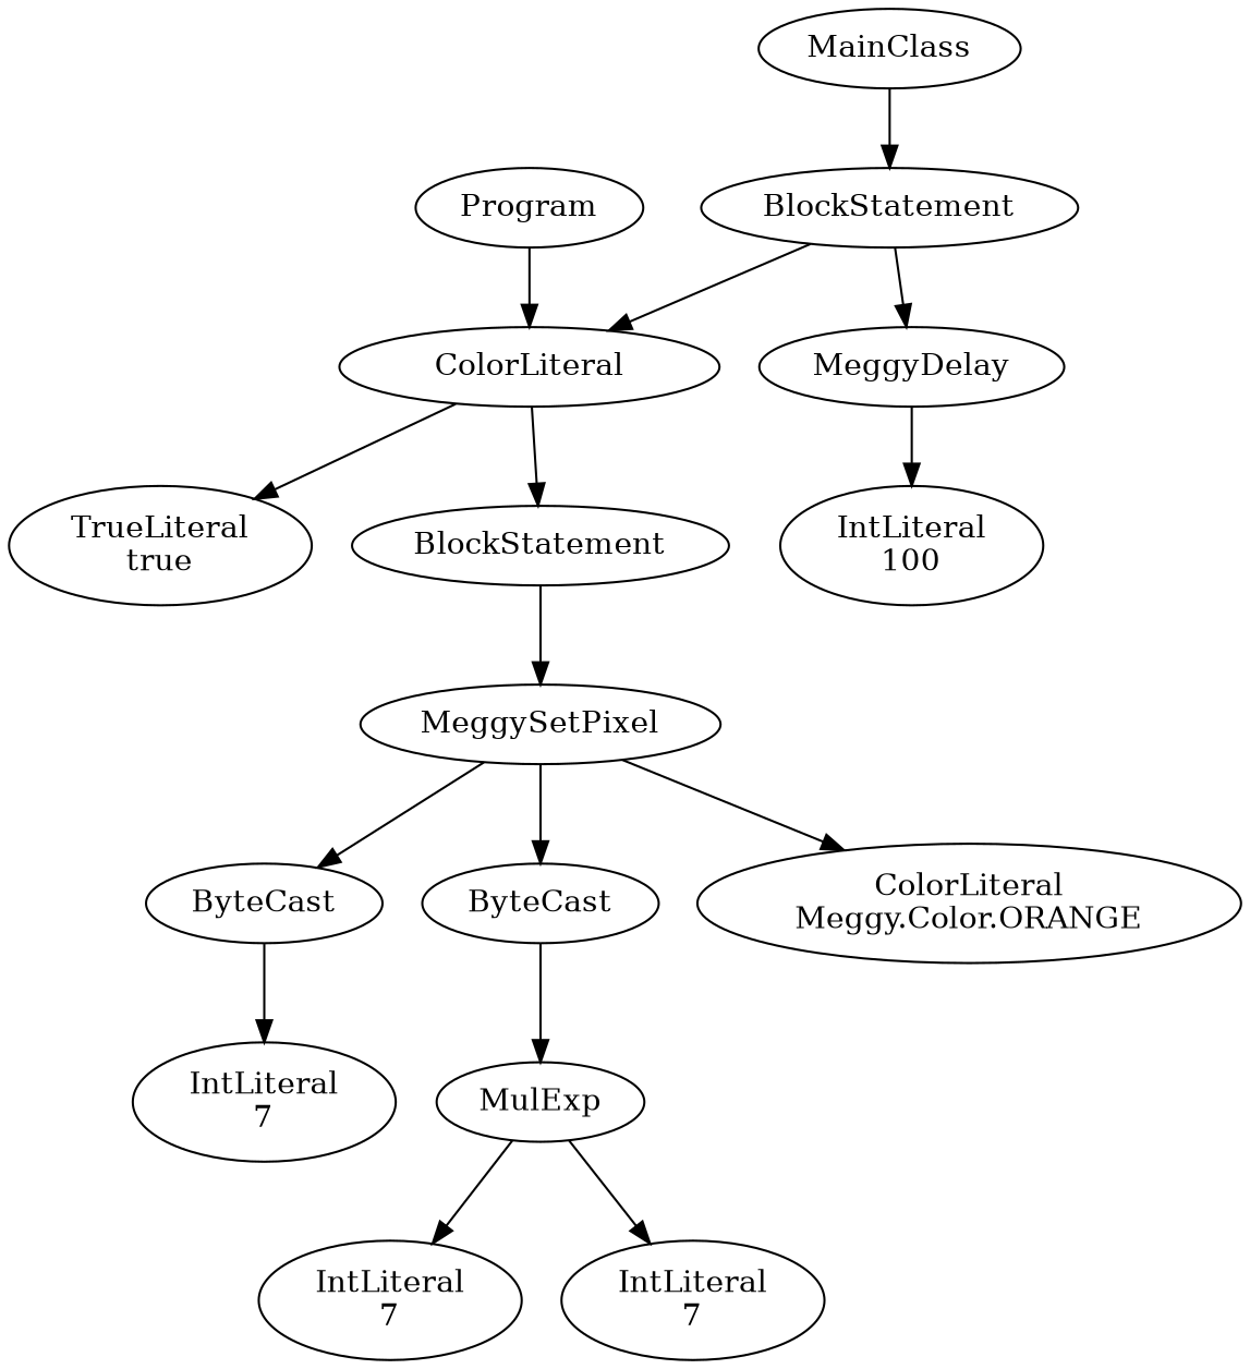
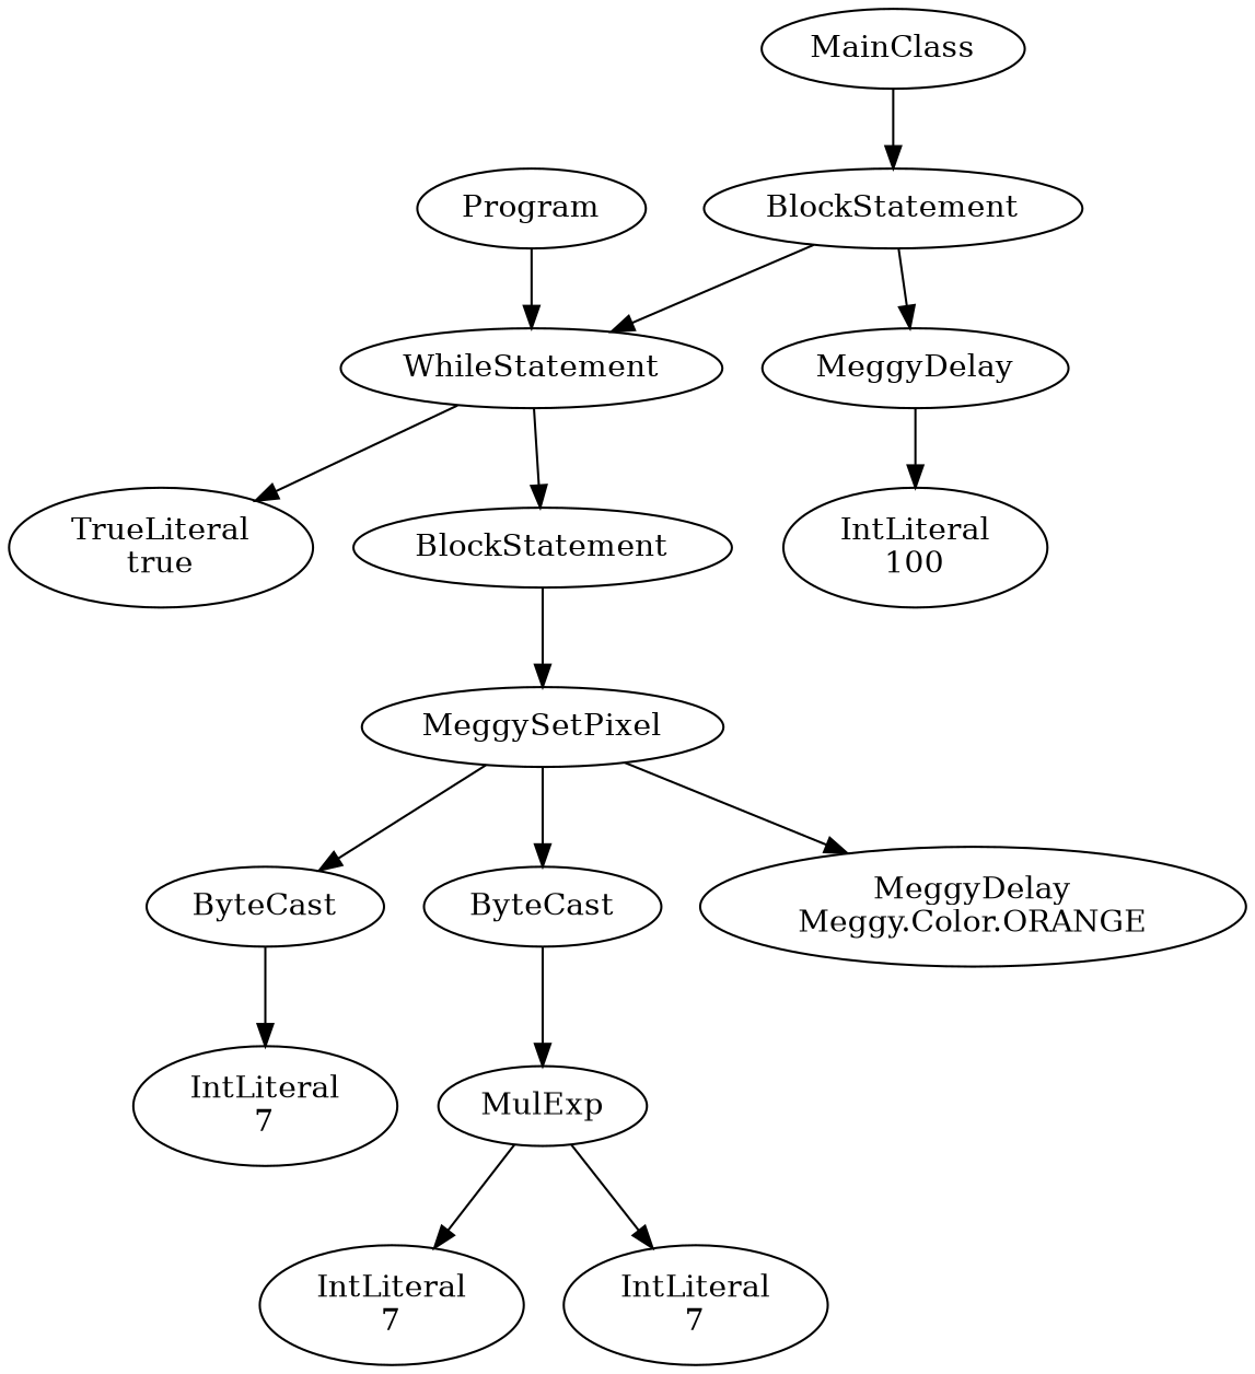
  digraph {
    n1 [label=Program]
-   n2 [label=ColorLiteral]
+   n2 [label=WhileStatement]
    n3 [label=MainClass]
    n4 [label=BlockStatement]
    n5 [label=MeggyDelay]
    n6 [label="TrueLiteral\ntrue"]
    n7 [label=BlockStatement]
    n8 [label="IntLiteral\n100"]
    n9 [label=MeggySetPixel]
    n10 [label=ByteCast]
    n11 [label=ByteCast]
-   n12 [label="ColorLiteral\nMeggy.Color.ORANGE"]
+   n12 [label="MeggyDelay\nMeggy.Color.ORANGE"]
    n13 [label="IntLiteral\n7"]
    n14 [label=MulExp]
    n15 [label="IntLiteral\n7"]
    n16 [label="IntLiteral\n7"]
    n1 -> n2
    n2 -> n6
    n2 -> n7
    n3 -> n4
    n4 -> n2
    n4 -> n5
    n5 -> n8
    n7 -> n9
    n9 -> n10
    n9 -> n11
    n9 -> n12
    n10 -> n13
    n11 -> n14
    n14 -> n15
    n14 -> n16
  }
